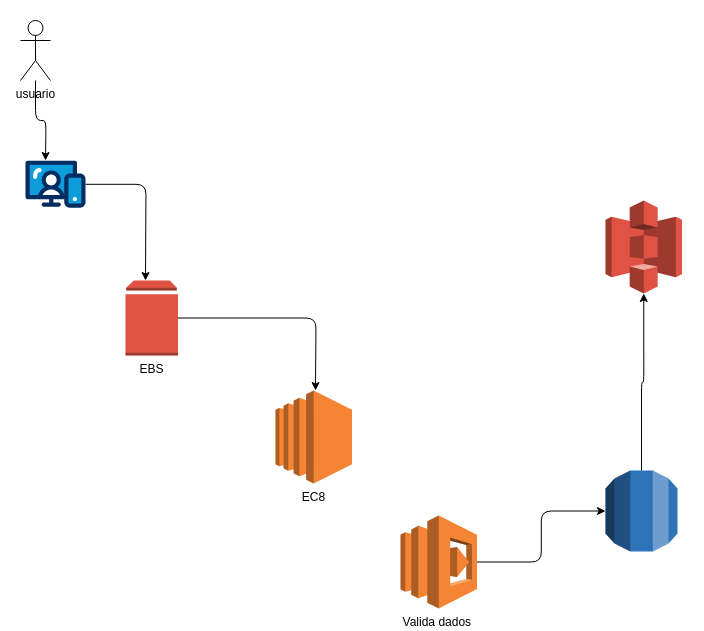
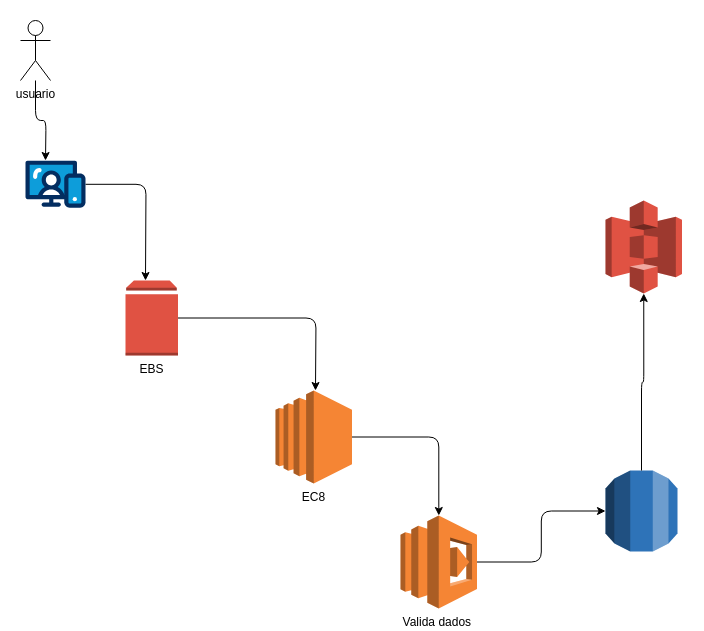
  <mxCell id="0" />
  <mxCell id="1" parent="0" />
  <mxCell id="2" style="edgeStyle=orthogonalEdgeStyle;rounded=1;orthogonalLoop=1;jettySize=auto;html=1;" edge="1" parent="1" source="3"><mxGeometry relative="1" as="geometry"><mxPoint x="45" y="160" as="targetPoint" /></mxGeometry></mxCell>
  <mxCell id="3" value="usuario" style="shape=umlActor;verticalLabelPosition=bottom;verticalAlign=top;html=1;outlineConnect=0;rounded=1;" vertex="1" parent="1"><mxGeometry x="20" y="20" width="30" height="60" as="geometry" /></mxCell>
  <mxCell id="4" style="edgeStyle=orthogonalEdgeStyle;rounded=1;orthogonalLoop=1;jettySize=auto;html=1;" edge="1" parent="1" source="5"><mxGeometry relative="1" as="geometry"><mxPoint x="145" y="280" as="targetPoint" /></mxGeometry></mxCell>
  <mxCell id="5" value="" style="verticalLabelPosition=bottom;aspect=fixed;html=1;shape=mxgraph.salesforce.web;fillColorStyles=fillColor2,fillColor3,fillColor4;fillColor2=#032d60;fillColor3=#0d9dda;fillColor4=#ffffff;fillColor=none;strokeColor=none;rounded=1;" vertex="1" parent="1"><mxGeometry x="25" y="160" width="60" height="47.4" as="geometry" /></mxCell>
  <mxCell id="6" style="edgeStyle=orthogonalEdgeStyle;rounded=1;orthogonalLoop=1;jettySize=auto;html=1;" edge="1" parent="1" source="7"><mxGeometry relative="1" as="geometry"><mxPoint x="315" y="390" as="targetPoint" /></mxGeometry></mxCell>
  <mxCell id="7" value="EBS" style="outlineConnect=0;dashed=0;verticalLabelPosition=bottom;verticalAlign=top;align=center;html=1;shape=mxgraph.aws3.volume;fillColor=#E05243;gradientColor=none;rounded=1;" vertex="1" parent="1"><mxGeometry x="125" y="280" width="52.5" height="75" as="geometry" /></mxCell>
+ <mxCell id="8" style="edgeStyle=orthogonalEdgeStyle;rounded=1;orthogonalLoop=1;jettySize=auto;html=1;" edge="1" parent="1" source="9" target="11"><mxGeometry relative="1" as="geometry" /></mxCell>
  <mxCell id="9" value="EC8" style="outlineConnect=0;dashed=0;verticalLabelPosition=bottom;verticalAlign=top;align=center;html=1;shape=mxgraph.aws3.ec2;fillColor=#F58534;gradientColor=none;rounded=1;" vertex="1" parent="1"><mxGeometry x="275" y="390" width="76.5" height="93" as="geometry" /></mxCell>
  <mxCell id="10" style="edgeStyle=orthogonalEdgeStyle;rounded=1;orthogonalLoop=1;jettySize=auto;html=1;" edge="1" parent="1" source="11" target="12"><mxGeometry relative="1" as="geometry" /></mxCell>
  <mxCell id="11" value="Valida dados&amp;nbsp;" style="outlineConnect=0;dashed=0;verticalLabelPosition=bottom;verticalAlign=top;align=center;html=1;shape=mxgraph.aws3.lambda;fillColor=#F58534;gradientColor=none;rounded=1;" vertex="1" parent="1"><mxGeometry x="400" y="515" width="76.5" height="93" as="geometry" /></mxCell>
  <mxCell id="12" value="" style="outlineConnect=0;dashed=0;verticalLabelPosition=bottom;verticalAlign=top;align=center;html=1;shape=mxgraph.aws3.rds;fillColor=#2E73B8;gradientColor=none;rounded=1;" vertex="1" parent="1"><mxGeometry x="605" y="470" width="72" height="81" as="geometry" /></mxCell>
  <mxCell id="13" value="" style="outlineConnect=0;dashed=0;verticalLabelPosition=bottom;verticalAlign=top;align=center;html=1;shape=mxgraph.aws3.s3;fillColor=#E05243;gradientColor=none;rounded=1;" vertex="1" parent="1"><mxGeometry x="605" y="200" width="76.5" height="93" as="geometry" /></mxCell>
  <mxCell id="14" style="edgeStyle=orthogonalEdgeStyle;rounded=1;orthogonalLoop=1;jettySize=auto;html=1;entryX=0.5;entryY=1;entryDx=0;entryDy=0;entryPerimeter=0;" edge="1" parent="1" source="12" target="13"><mxGeometry relative="1" as="geometry" /></mxCell>
